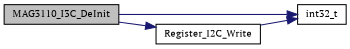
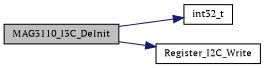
  digraph {
    fontname="PT Serif"
    rankdir=LR
    node [color=black fillcolor=white fontname="PT Serif" fontsize=10 shape=record style=filled]
    edge [color=midnightblue fontname="PT Serif" fontsize=10 labelfontname=Helvetica labelfontsize=10 style=solid]
    n1 [fillcolor=grey75 fontcolor=black height=0.2 label=MAG3110_I3C_DeInit width=0.4]
    n2 [height=0.2 label=int32_t width=0.4]
    n3 [height=0.2 label=Register_I2C_Write width=0.4]
    n1 -> n2
    n1 -> n3
-   n3 -> n2
  }
